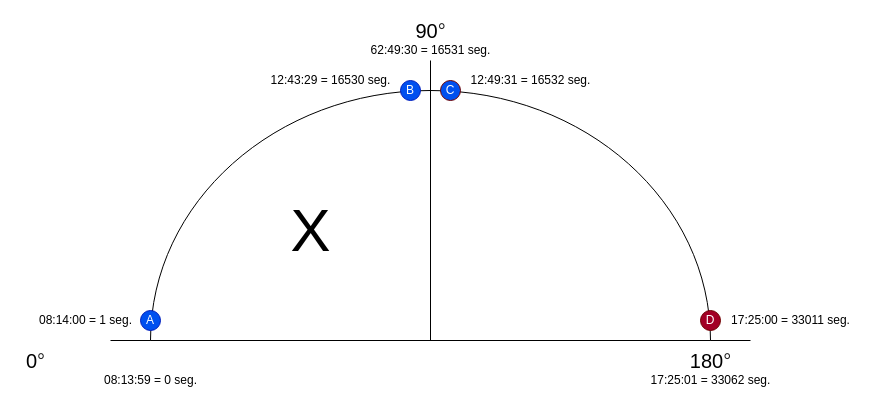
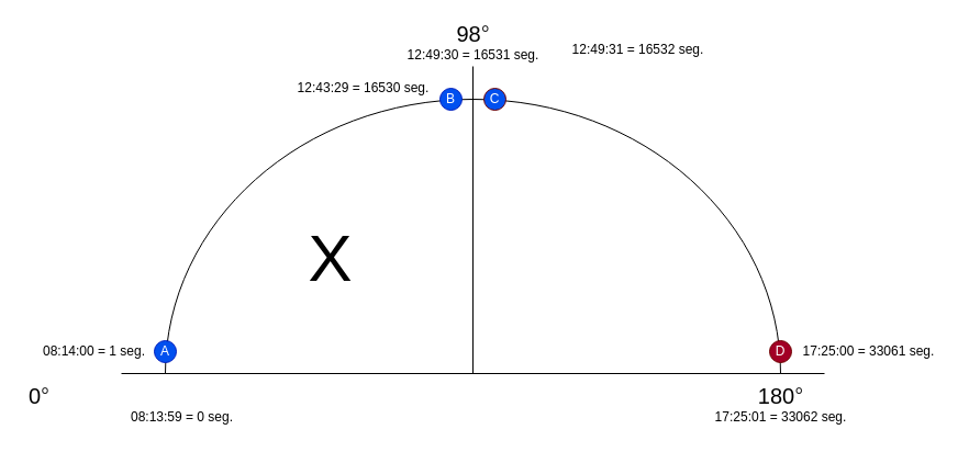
  <mxCell id="0" />
  <mxCell id="1" parent="0" />
  <mxCell id="2" value="" style="endArrow=none;html=1;" edge="1" parent="1"><mxGeometry width="50" height="50" relative="1" as="geometry"><mxPoint x="110" y="340" as="sourcePoint" /><mxPoint x="750" y="340" as="targetPoint" /></mxGeometry></mxCell>
  <mxCell id="3" value="" style="verticalLabelPosition=bottom;verticalAlign=top;html=1;shape=mxgraph.basic.half_circle;direction=west;" vertex="1" parent="1"><mxGeometry x="150" y="90" width="560" height="250" as="geometry" /></mxCell>
  <mxCell id="4" value="" style="endArrow=none;html=1;" edge="1" parent="1"><mxGeometry width="50" height="50" relative="1" as="geometry"><mxPoint x="430" y="340" as="sourcePoint" /><mxPoint x="430" y="60" as="targetPoint" /></mxGeometry></mxCell>
- <mxCell id="5" value="X" style="text;html=1;align=center;verticalAlign=middle;resizable=0;points=[];autosize=1;fontSize=60;" vertex="1" parent="1"><mxGeometry x="280" y="190" width="60" height="80" as="geometry" /></mxCell>
+ <mxCell id="5" value="X" style="text;html=1;align=center;verticalAlign=middle;resizable=0;points=[];autosize=1;fontSize=60;" vertex="1" parent="1"><mxGeometry x="270" y="195" width="60" height="80" as="geometry" /></mxCell>
  <mxCell id="6" value="A" style="ellipse;whiteSpace=wrap;html=1;aspect=fixed;fillColor=#0050ef;strokeColor=#001DBC;fontColor=#ffffff;" vertex="1" parent="1"><mxGeometry x="140" y="310" width="20" height="20" as="geometry" /></mxCell>
  <mxCell id="7" value="B" style="ellipse;whiteSpace=wrap;html=1;aspect=fixed;fillColor=#0050ef;strokeColor=#001DBC;fontColor=#ffffff;" vertex="1" parent="1"><mxGeometry x="400" y="80" width="20" height="20" as="geometry" /></mxCell>
  <mxCell id="8" value="C" style="ellipse;whiteSpace=wrap;html=1;aspect=fixed;fillColor=#0050ef;strokeColor=#6F0000;fontColor=#ffffff;" vertex="1" parent="1"><mxGeometry x="440" y="80" width="20" height="20" as="geometry" /></mxCell>
  <mxCell id="9" value="D" style="ellipse;whiteSpace=wrap;html=1;aspect=fixed;fillColor=#a20025;strokeColor=#6F0000;fontColor=#ffffff;" vertex="1" parent="1"><mxGeometry x="700" y="310" width="20" height="20" as="geometry" /></mxCell>
  <mxCell id="10" value="&lt;font style=&quot;font-size: 20px&quot;&gt;&lt;font style=&quot;font-size: 20px&quot;&gt;0&lt;/font&gt;&lt;span style=&quot;color: rgb(34 , 34 , 34) ; font-family: &amp;#34;arial&amp;#34; , sans-serif ; text-align: left ; background-color: rgb(255 , 255 , 255)&quot;&gt;°&lt;/span&gt;&lt;/font&gt;" style="text;html=1;align=center;verticalAlign=middle;resizable=0;points=[];autosize=1;" vertex="1" parent="1"><mxGeometry x="20" y="350" width="30" height="20" as="geometry" /></mxCell>
  <mxCell id="11" value="&lt;font style=&quot;font-size: 20px&quot;&gt;&lt;font style=&quot;font-size: 20px&quot;&gt;180&lt;/font&gt;&lt;span style=&quot;color: rgb(34 , 34 , 34) ; font-family: &amp;#34;arial&amp;#34; , sans-serif ; text-align: left ; background-color: rgb(255 , 255 , 255)&quot;&gt;°&lt;/span&gt;&lt;/font&gt;" style="text;html=1;align=center;verticalAlign=middle;resizable=0;points=[];autosize=1;" vertex="1" parent="1"><mxGeometry x="680" y="350" width="60" height="20" as="geometry" /></mxCell>
  <mxCell id="12" value="08:14:00 = 1 seg." style="text;html=1;align=center;verticalAlign=middle;resizable=0;points=[];autosize=1;" vertex="1" parent="1"><mxGeometry x="30" y="310" width="110" height="20" as="geometry" /></mxCell>
  <mxCell id="13" value="12:43:29 = 16530 seg." style="text;html=1;align=center;verticalAlign=middle;resizable=0;points=[];autosize=1;" vertex="1" parent="1"><mxGeometry x="260" y="70" width="140" height="20" as="geometry" /></mxCell>
- <mxCell id="14" value="17:25:00 = 33011 seg." style="text;html=1;align=center;verticalAlign=middle;resizable=0;points=[];autosize=1;" vertex="1" parent="1"><mxGeometry x="720" y="310" width="140" height="20" as="geometry" /></mxCell>
- <mxCell id="15" value="12:49:31 = 16532 seg." style="text;html=1;align=center;verticalAlign=middle;resizable=0;points=[];autosize=1;" vertex="1" parent="1"><mxGeometry x="460" y="70" width="140" height="20" as="geometry" /></mxCell>
- <mxCell id="16" value="08:13:59 = 0 seg." style="text;html=1;align=center;verticalAlign=middle;resizable=0;points=[];autosize=1;" vertex="1" parent="1"><mxGeometry x="95" y="370" width="110" height="20" as="geometry" /></mxCell>
+ <mxCell id="14" value="17:25:00 = 33061 seg." style="text;html=1;align=center;verticalAlign=middle;resizable=0;points=[];autosize=1;" vertex="1" parent="1"><mxGeometry x="720" y="310" width="140" height="20" as="geometry" /></mxCell>
+ <mxCell id="15" value="12:49:31 = 16532 seg." style="text;html=1;align=center;verticalAlign=middle;resizable=0;points=[];autosize=1;" vertex="1" parent="1"><mxGeometry x="510" y="35" width="140" height="20" as="geometry" /></mxCell>
+ <mxCell id="16" value="08:13:59 = 0 seg." style="text;html=1;align=center;verticalAlign=middle;resizable=0;points=[];autosize=1;" vertex="1" parent="1"><mxGeometry x="110" y="370" width="110" height="20" as="geometry" /></mxCell>
  <mxCell id="17" value="17:25:01 = 33062 seg." style="text;html=1;align=center;verticalAlign=middle;resizable=0;points=[];autosize=1;" vertex="1" parent="1"><mxGeometry x="640" y="370" width="140" height="20" as="geometry" /></mxCell>
- <mxCell id="18" value="62:49:30 = 16531 seg." style="text;html=1;align=center;verticalAlign=middle;resizable=0;points=[];autosize=1;" vertex="1" parent="1"><mxGeometry x="360" y="40" width="140" height="20" as="geometry" /></mxCell>
- <mxCell id="19" value="&lt;font style=&quot;font-size: 20px&quot;&gt;&lt;font style=&quot;font-size: 20px&quot;&gt;90&lt;/font&gt;&lt;span style=&quot;color: rgb(34 , 34 , 34) ; font-family: &amp;#34;arial&amp;#34; , sans-serif ; text-align: left ; background-color: rgb(255 , 255 , 255)&quot;&gt;°&lt;/span&gt;&lt;/font&gt;" style="text;html=1;align=center;verticalAlign=middle;resizable=0;points=[];autosize=1;" vertex="1" parent="1"><mxGeometry x="405" y="20" width="50" height="20" as="geometry" /></mxCell>
+ <mxCell id="18" value="12:49:30 = 16531 seg." style="text;html=1;align=center;verticalAlign=middle;resizable=0;points=[];autosize=1;" vertex="1" parent="1"><mxGeometry x="360" y="40" width="140" height="20" as="geometry" /></mxCell>
+ <mxCell id="19" value="&lt;font style=&quot;font-size: 20px&quot;&gt;&lt;font style=&quot;font-size: 20px&quot;&gt;98&lt;/font&gt;&lt;span style=&quot;color: rgb(34 , 34 , 34) ; font-family: &amp;#34;arial&amp;#34; , sans-serif ; text-align: left ; background-color: rgb(255 , 255 , 255)&quot;&gt;°&lt;/span&gt;&lt;/font&gt;" style="text;html=1;align=center;verticalAlign=middle;resizable=0;points=[];autosize=1;" vertex="1" parent="1"><mxGeometry x="405" y="20" width="50" height="20" as="geometry" /></mxCell>
